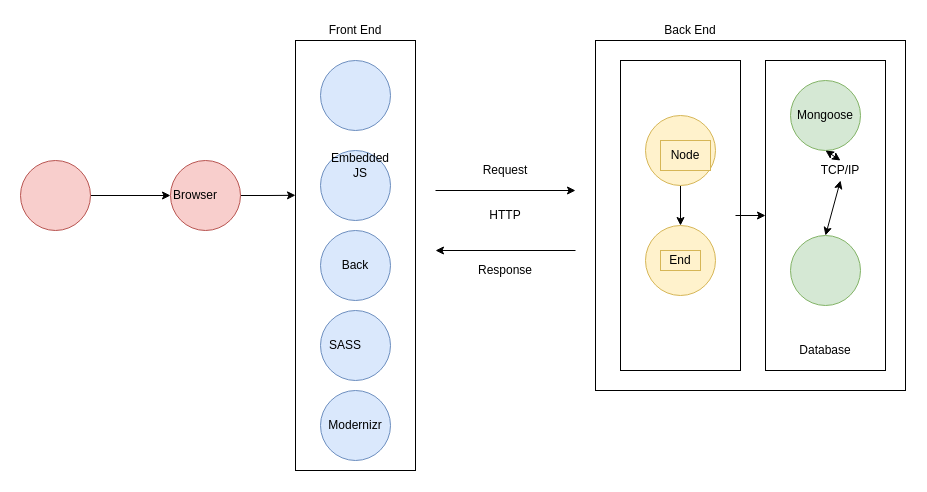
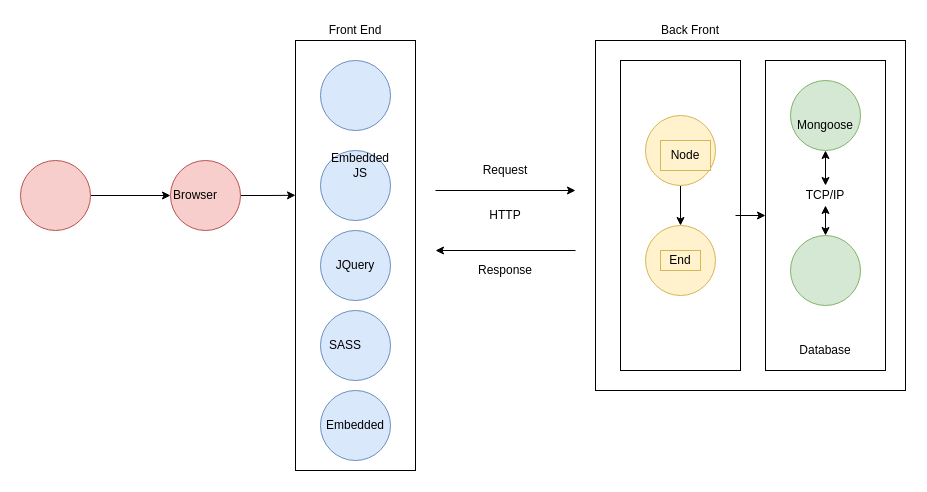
  <mxCell id="0" />
  <mxCell id="1" parent="0" />
  <mxCell id="2" value="" style="rounded=0;whiteSpace=wrap;html=1;" vertex="1" parent="1"><mxGeometry x="595" y="40" width="310" height="350" as="geometry" /></mxCell>
  <mxCell id="3" value="" style="rounded=0;whiteSpace=wrap;html=1;" vertex="1" parent="1"><mxGeometry x="620" y="60" width="120" height="310" as="geometry" /></mxCell>
  <mxCell id="4" value="" style="rounded=0;whiteSpace=wrap;html=1;" vertex="1" parent="1"><mxGeometry x="295" y="40" width="120" height="430" as="geometry" /></mxCell>
  <mxCell id="5" value="" style="rounded=0;whiteSpace=wrap;html=1;" vertex="1" parent="1"><mxGeometry x="765" y="60" width="120" height="310" as="geometry" /></mxCell>
  <mxCell id="6" value="" style="endArrow=classic;html=1;" edge="1" parent="1"><mxGeometry width="50" height="50" relative="1" as="geometry"><mxPoint x="435" y="190" as="sourcePoint" /><mxPoint x="575" y="190" as="targetPoint" /></mxGeometry></mxCell>
  <mxCell id="7" value="" style="endArrow=classic;html=1;" edge="1" parent="1"><mxGeometry width="50" height="50" relative="1" as="geometry"><mxPoint x="575" y="250" as="sourcePoint" /><mxPoint x="435" y="250" as="targetPoint" /></mxGeometry></mxCell>
  <mxCell id="8" value="Request" style="text;html=1;strokeColor=none;fillColor=none;align=center;verticalAlign=middle;whiteSpace=wrap;rounded=0;" vertex="1" parent="1"><mxGeometry x="460" y="160" width="90" height="20" as="geometry" /></mxCell>
  <mxCell id="9" value="HTTP" style="text;html=1;strokeColor=none;fillColor=none;align=center;verticalAlign=middle;whiteSpace=wrap;rounded=0;" vertex="1" parent="1"><mxGeometry x="485" y="205" width="40" height="20" as="geometry" /></mxCell>
  <mxCell id="10" value="Response" style="text;html=1;strokeColor=none;fillColor=none;align=center;verticalAlign=middle;whiteSpace=wrap;rounded=0;" vertex="1" parent="1"><mxGeometry x="455" y="260" width="100" height="20" as="geometry" /></mxCell>
  <mxCell id="11" value="Front End" style="text;html=1;strokeColor=none;fillColor=none;align=center;verticalAlign=middle;whiteSpace=wrap;rounded=0;" vertex="1" parent="1"><mxGeometry x="295" width="120" height="20" as="geometry" y="20" /></mxCell>
  <mxCell id="12" value="" style="ellipse;whiteSpace=wrap;html=1;fillColor=#dae8fc;strokeColor=#6c8ebf;" vertex="1" parent="1"><mxGeometry x="320" y="60" width="70" height="70" as="geometry" /></mxCell>
  <mxCell id="13" value="" style="ellipse;whiteSpace=wrap;html=1;fillColor=#dae8fc;strokeColor=#6c8ebf;" vertex="1" parent="1"><mxGeometry x="320" y="150" width="70" height="70" as="geometry" /></mxCell>
  <mxCell id="14" value="Embedded JS" style="text;html=1;strokeColor=none;fillColor=none;align=center;verticalAlign=middle;whiteSpace=wrap;rounded=0;" vertex="1" parent="1"><mxGeometry x="340" y="155" width="40" height="20" as="geometry" /></mxCell>
  <mxCell id="15" value="" style="edgeStyle=orthogonalEdgeStyle;rounded=0;orthogonalLoop=1;jettySize=auto;html=1;" edge="1" parent="1" source="16" target="18"><mxGeometry relative="1" as="geometry" /></mxCell>
  <mxCell id="16" value="" style="ellipse;whiteSpace=wrap;html=1;fillColor=#f8cecc;strokeColor=#b85450;" vertex="1" parent="1"><mxGeometry x="20" y="160" width="70" height="70" as="geometry" /></mxCell>
  <mxCell id="17" value="" style="edgeStyle=orthogonalEdgeStyle;rounded=0;orthogonalLoop=1;jettySize=auto;html=1;entryX=0;entryY=0.36;entryDx=0;entryDy=0;entryPerimeter=0;" edge="1" parent="1" source="18" target="4"><mxGeometry relative="1" as="geometry" /></mxCell>
  <mxCell id="18" value="" style="ellipse;whiteSpace=wrap;html=1;fillColor=#f8cecc;strokeColor=#b85450;" vertex="1" parent="1"><mxGeometry x="170" y="160" width="70" height="70" as="geometry" /></mxCell>
  <mxCell id="19" value="" style="ellipse;whiteSpace=wrap;html=1;fillColor=#dae8fc;strokeColor=#6c8ebf;direction=south;" vertex="1" parent="1"><mxGeometry x="320" y="230" width="70" height="70" as="geometry" /></mxCell>
- <mxCell id="20" value="Back" style="text;html=1;strokeColor=none;fillColor=none;align=center;verticalAlign=middle;whiteSpace=wrap;rounded=0;" vertex="1" parent="1"><mxGeometry x="335" y="255" width="40" height="20" as="geometry" /></mxCell>
+ <mxCell id="20" value="JQuery" style="text;html=1;strokeColor=none;fillColor=none;align=center;verticalAlign=middle;whiteSpace=wrap;rounded=0;" vertex="1" parent="1"><mxGeometry x="335" y="255" width="40" height="20" as="geometry" /></mxCell>
  <mxCell id="21" value="" style="ellipse;whiteSpace=wrap;html=1;fillColor=#dae8fc;strokeColor=#6c8ebf;direction=south;" vertex="1" parent="1"><mxGeometry x="320" y="310" width="70" height="70" as="geometry" /></mxCell>
  <mxCell id="22" value="SASS" style="text;html=1;strokeColor=none;fillColor=none;align=center;verticalAlign=middle;whiteSpace=wrap;rounded=0;" vertex="1" parent="1"><mxGeometry x="325" y="335" width="40" height="20" as="geometry" /></mxCell>
- <mxCell id="23" value="Back End" style="text;html=1;strokeColor=none;fillColor=none;align=center;verticalAlign=middle;whiteSpace=wrap;rounded=0;" vertex="1" parent="1"><mxGeometry x="630" width="120" height="20" as="geometry" y="20" /></mxCell>
+ <mxCell id="23" value="Back Front" style="text;html=1;strokeColor=none;fillColor=none;align=center;verticalAlign=middle;whiteSpace=wrap;rounded=0;" vertex="1" parent="1"><mxGeometry x="630" width="120" height="20" as="geometry" y="20" /></mxCell>
  <mxCell id="24" value="Browser" style="text;html=1;align=center;verticalAlign=middle;whiteSpace=wrap;rounded=0;" vertex="1" parent="1"><mxGeometry x="175" y="185" width="40" height="20" as="geometry" /></mxCell>
  <mxCell id="25" value="" style="ellipse;whiteSpace=wrap;html=1;fillColor=#dae8fc;strokeColor=#6c8ebf;direction=south;" vertex="1" parent="1"><mxGeometry x="320" y="390" width="70" height="70" as="geometry" /></mxCell>
- <mxCell id="26" value="Modernizr" style="text;html=1;strokeColor=none;fillColor=none;align=center;verticalAlign=middle;whiteSpace=wrap;rounded=0;" vertex="1" parent="1"><mxGeometry x="335" y="415" width="40" height="20" as="geometry" /></mxCell>
+ <mxCell id="26" value="Embedded" style="text;html=1;strokeColor=none;fillColor=none;align=center;verticalAlign=middle;whiteSpace=wrap;rounded=0;" vertex="1" parent="1"><mxGeometry x="335" y="415" width="40" height="20" as="geometry" /></mxCell>
  <mxCell id="27" value="" style="ellipse;whiteSpace=wrap;html=1;fillColor=#d5e8d4;strokeColor=#82b366;" vertex="1" parent="1"><mxGeometry x="790" y="80" width="70" height="70" as="geometry" /></mxCell>
- <mxCell id="28" value="Mongoose" style="text;html=1;strokeColor=none;fillColor=none;align=center;verticalAlign=middle;whiteSpace=wrap;rounded=0;" vertex="1" parent="1"><mxGeometry x="805" y="105" width="40" height="20" as="geometry" /></mxCell>
+ <mxCell id="28" value="Mongoose" style="text;html=1;strokeColor=none;fillColor=none;align=center;verticalAlign=middle;whiteSpace=wrap;rounded=0;" vertex="1" parent="1"><mxGeometry x="805" y="115" width="40" height="20" as="geometry" /></mxCell>
  <mxCell id="29" value="" style="ellipse;whiteSpace=wrap;html=1;fillColor=#d5e8d4;strokeColor=#82b366;" vertex="1" parent="1"><mxGeometry x="790" y="235" width="70" height="70" as="geometry" /></mxCell>
  <mxCell id="30" value="" style="endArrow=classic;startArrow=classic;html=1;entryX=0.5;entryY=1;entryDx=0;entryDy=0;exitX=0.5;exitY=0;exitDx=0;exitDy=0;" edge="1" parent="1" source="31" target="27"><mxGeometry width="50" height="50" relative="1" as="geometry"><mxPoint x="780" y="205" as="sourcePoint" /><mxPoint x="830" y="155" as="targetPoint" /></mxGeometry></mxCell>
- <mxCell id="31" value="TCP/IP" style="text;html=1;strokeColor=none;fillColor=none;align=center;verticalAlign=middle;whiteSpace=wrap;rounded=0;" vertex="1" parent="1"><mxGeometry x="820" y="160" width="40" height="20" as="geometry" /></mxCell>
+ <mxCell id="31" value="TCP/IP" style="text;html=1;strokeColor=none;fillColor=none;align=center;verticalAlign=middle;whiteSpace=wrap;rounded=0;" vertex="1" parent="1"><mxGeometry x="805" y="185" width="40" height="20" as="geometry" /></mxCell>
  <mxCell id="32" value="" style="endArrow=classic;startArrow=classic;html=1;entryX=0.5;entryY=1;entryDx=0;entryDy=0;exitX=0.5;exitY=0;exitDx=0;exitDy=0;" edge="1" parent="1" source="29" target="31"><mxGeometry width="50" height="50" relative="1" as="geometry"><mxPoint x="825" y="205" as="sourcePoint" /><mxPoint x="825" y="150" as="targetPoint" /></mxGeometry></mxCell>
  <mxCell id="33" value="" style="ellipse;whiteSpace=wrap;html=1;fillColor=#fff2cc;strokeColor=#d6b656;" vertex="1" parent="1"><mxGeometry x="645" y="225" width="70" height="70" as="geometry" /></mxCell>
  <mxCell id="34" value="End" style="text;html=1;strokeColor=#d6b656;fillColor=#fff2cc;align=center;verticalAlign=middle;whiteSpace=wrap;rounded=0;" vertex="1" parent="1"><mxGeometry x="660" y="250" width="40" height="20" as="geometry" /></mxCell>
  <mxCell id="35" value="" style="edgeStyle=orthogonalEdgeStyle;rounded=0;orthogonalLoop=1;jettySize=auto;html=1;entryX=0.5;entryY=0;entryDx=0;entryDy=0;" edge="1" parent="1" source="36" target="33"><mxGeometry relative="1" as="geometry"><mxPoint x="680" y="220" as="targetPoint" /></mxGeometry></mxCell>
  <mxCell id="36" value="" style="ellipse;whiteSpace=wrap;html=1;fillColor=#fff2cc;strokeColor=#d6b656;" vertex="1" parent="1"><mxGeometry x="645" y="115" width="70" height="70" as="geometry" /></mxCell>
  <mxCell id="37" value="Node" style="text;html=1;strokeColor=#d6b656;fillColor=#fff2cc;align=center;verticalAlign=middle;whiteSpace=wrap;rounded=0;" vertex="1" parent="1"><mxGeometry x="660" y="140" width="50" height="30" as="geometry" /></mxCell>
  <mxCell id="38" value="Database" style="text;html=1;strokeColor=none;fillColor=none;align=center;verticalAlign=middle;whiteSpace=wrap;rounded=0;" vertex="1" parent="1"><mxGeometry x="805" y="340" width="40" height="20" as="geometry" /></mxCell>
  <mxCell id="39" value="" style="endArrow=classic;html=1;entryX=0;entryY=0.5;entryDx=0;entryDy=0;" edge="1" parent="1" target="5"><mxGeometry width="50" height="50" relative="1" as="geometry"><mxPoint x="735" y="215" as="sourcePoint" /><mxPoint x="777.5" y="155" as="targetPoint" /></mxGeometry></mxCell>
